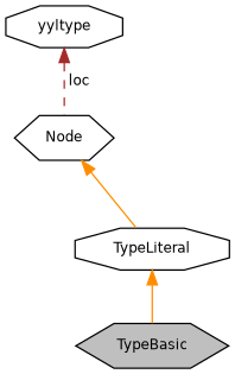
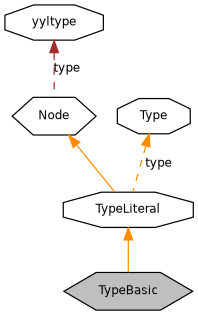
  digraph {
    node [color=black fillcolor=white fontname=Helvetica fontsize=10 shape=octagon style=filled]
    edge [color=darkorange dir=back fontname=Helvetica fontsize=10 labelfontname=Helvetica labelfontsize=10 style=solid]
    n1 [fillcolor=grey75 fontcolor=black height=0.2 label=TypeBasic shape=hexagon width=0.4]
    n2 [height=0.2 label=TypeLiteral width=0.4]
    n3 [height=0.2 label="Node" shape=hexagon width=0.4]
    n4 [height=0.2 label=yyltype width=0.4]
+   n5 [height=0.2 label=Type width=0.4]
    n2 -> n1
    n3 -> n2
-   n4 -> n3 [color=brown label=" loc" style=dashed]
+   n4 -> n3 [color=brown label=" type" style=dashed]
+   n5 -> n2 [label=" type" style=dashed]
  }
